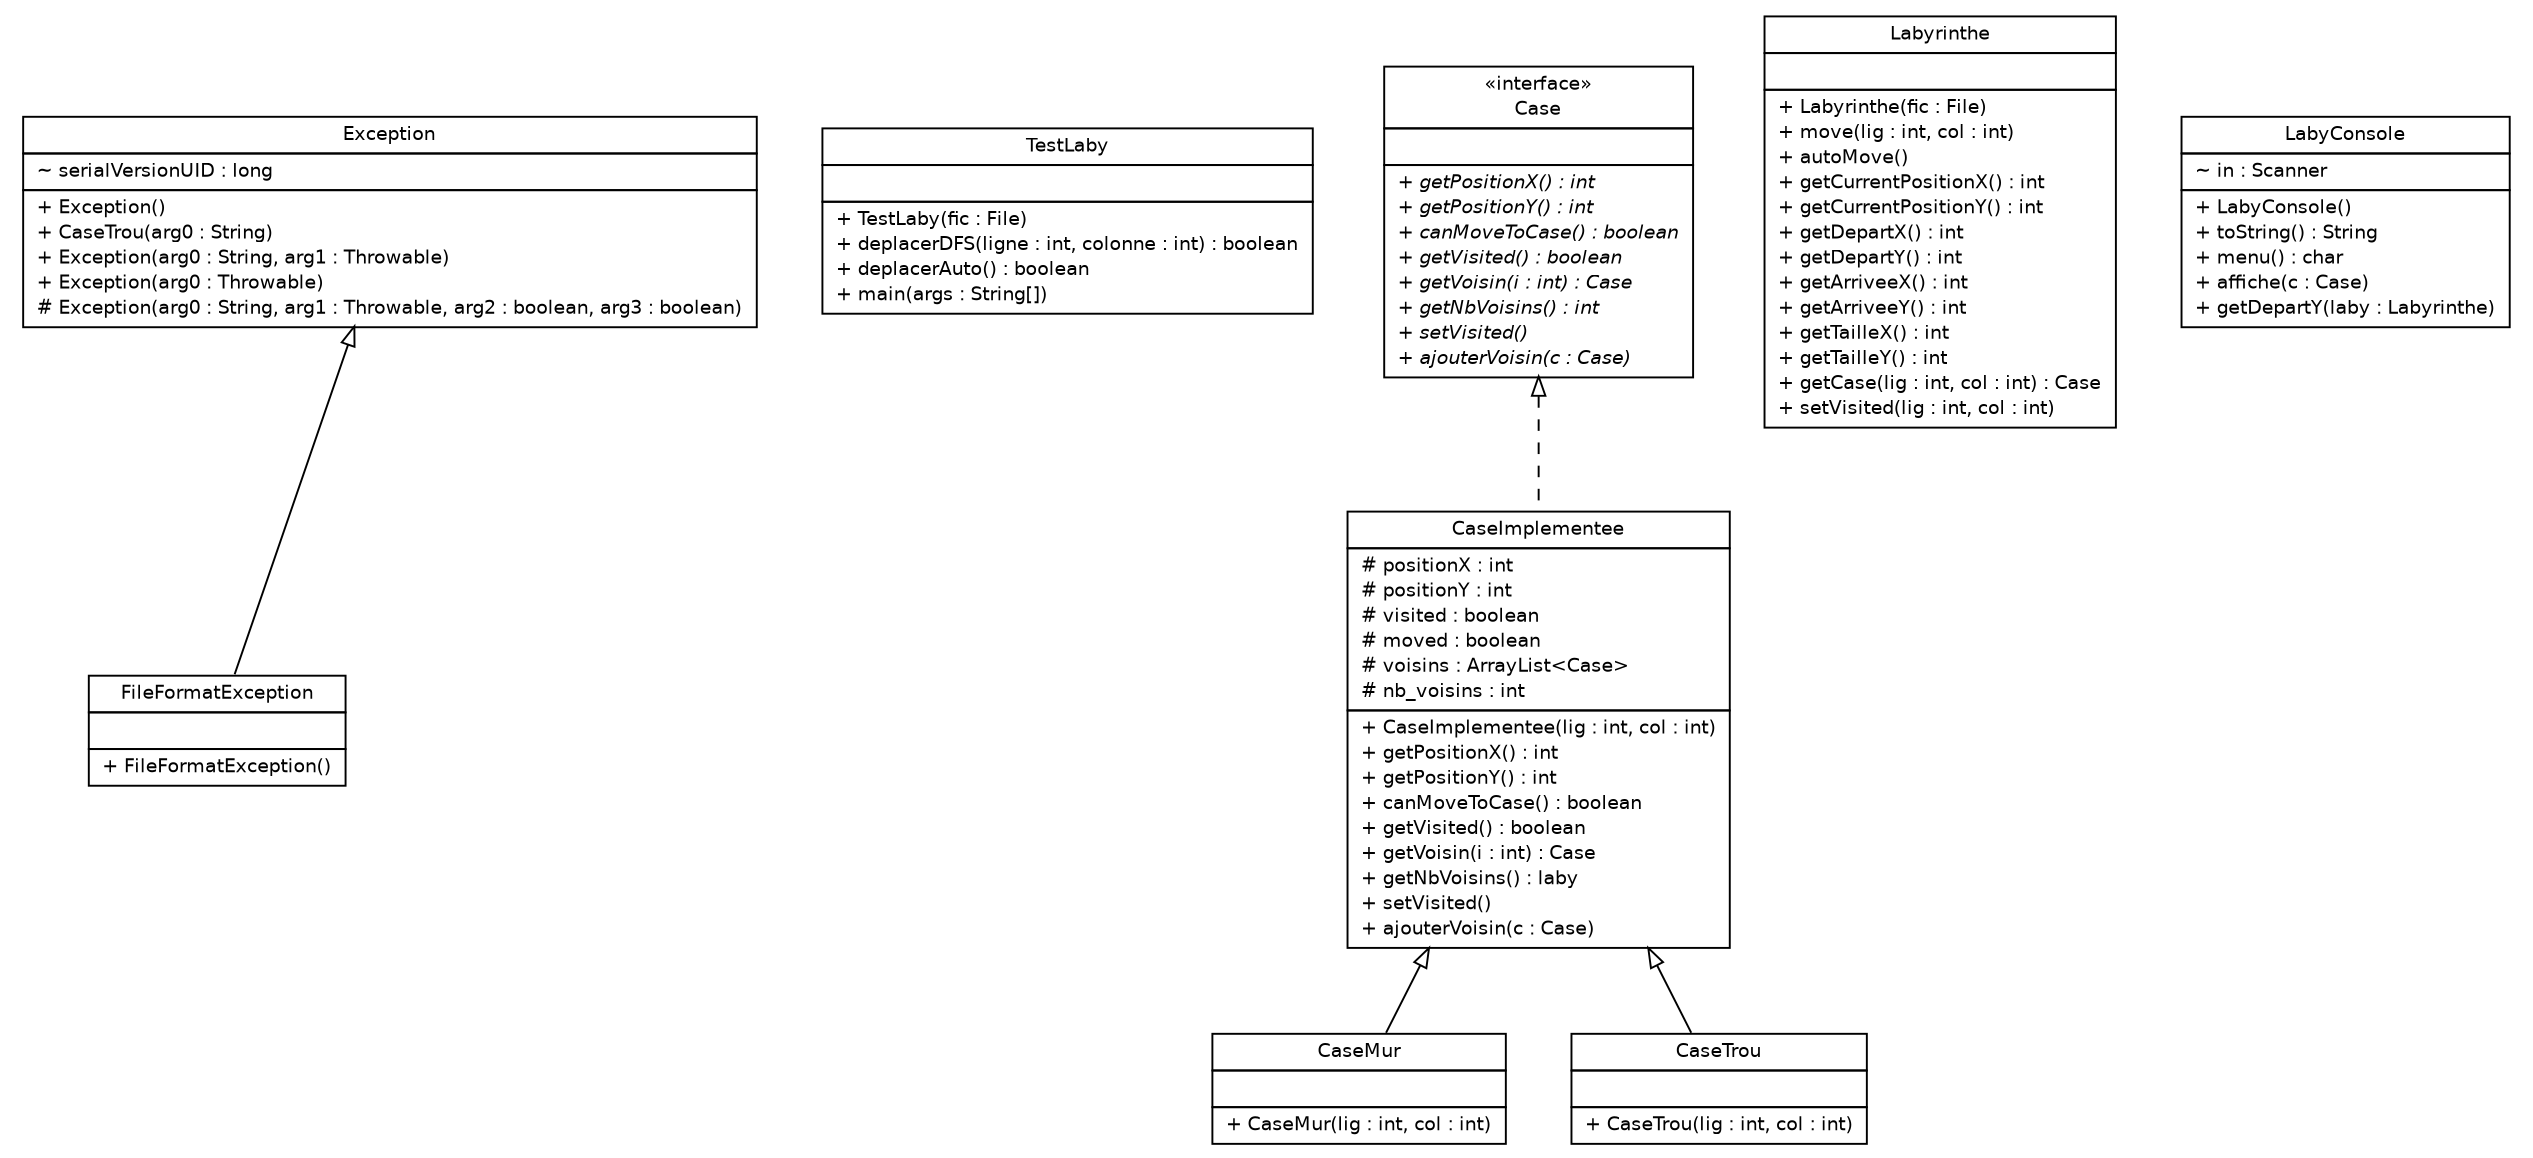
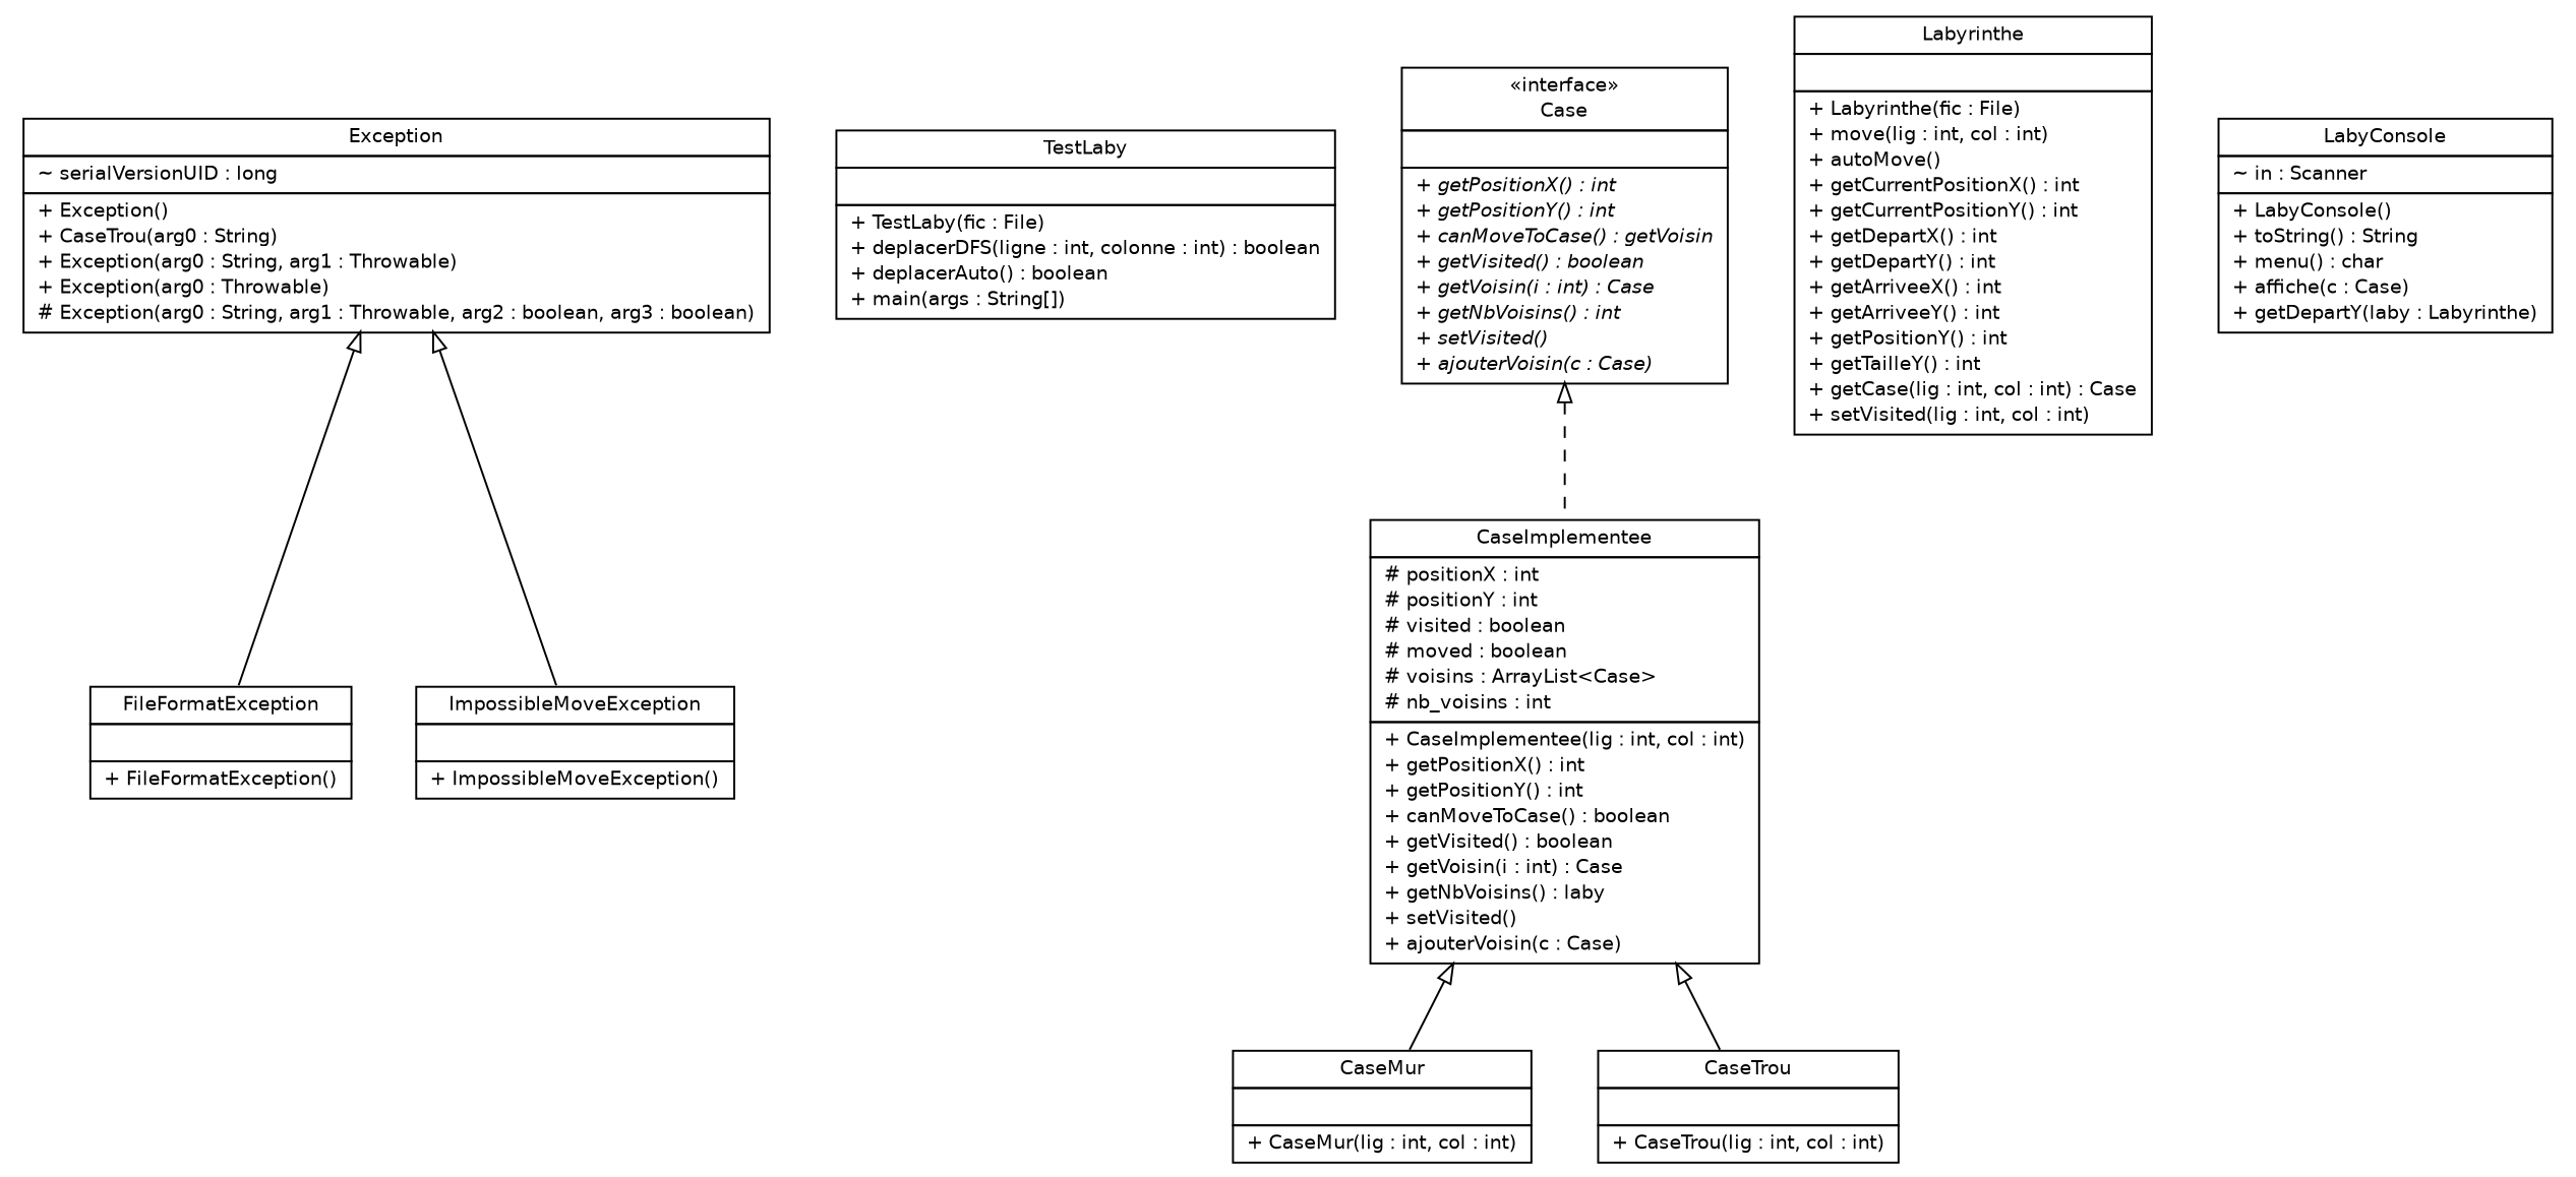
  digraph {
    nodesep=0.25
    ranksep=0.5
    node [fontcolor=black fontname=Helvetica fontsize=10.0 shape=plaintext]
    edge [arrowtail=empty dir=back fontname=Helvetica fontsize=10 headport=p labelfontname=Helvetica labelfontsize=10 tailport=p]
    n1 [label=<<table title="controleur.FileFormatException" border="0" cellborder="1" cellspacing="0" cellpadding="2" port="p"> 		<tr><td><table border="0" cellspacing="0" cellpadding="1"> <tr><td align="center" balign="center"> FileFormatException </td></tr> 		</table></td></tr> 		<tr><td><table border="0" cellspacing="0" cellpadding="1"> <tr><td align="left" balign="left">  </td></tr> 		</table></td></tr> 		<tr><td><table border="0" cellspacing="0" cellpadding="1"> <tr><td align="left" balign="left"> + FileFormatException() </td></tr> 		</table></td></tr> 		</table>>]
+   n2 [label=<<table title="controleur.ImpossibleMoveException" border="0" cellborder="1" cellspacing="0" cellpadding="2" port="p"> 		<tr><td><table border="0" cellspacing="0" cellpadding="1"> <tr><td align="center" balign="center"> ImpossibleMoveException </td></tr> 		</table></td></tr> 		<tr><td><table border="0" cellspacing="0" cellpadding="1"> <tr><td align="left" balign="left">  </td></tr> 		</table></td></tr> 		<tr><td><table border="0" cellspacing="0" cellpadding="1"> <tr><td align="left" balign="left"> + ImpossibleMoveException() </td></tr> 		</table></td></tr> 		</table>>]
    n3 [label=<<table title="controleur.TestLaby" border="0" cellborder="1" cellspacing="0" cellpadding="2" port="p"> 		<tr><td><table border="0" cellspacing="0" cellpadding="1"> <tr><td align="center" balign="center"> TestLaby </td></tr> 		</table></td></tr> 		<tr><td><table border="0" cellspacing="0" cellpadding="1"> <tr><td align="left" balign="left">  </td></tr> 		</table></td></tr> 		<tr><td><table border="0" cellspacing="0" cellpadding="1"> <tr><td align="left" balign="left"> + TestLaby(fic : File) </td></tr> <tr><td align="left" balign="left"> + deplacerDFS(ligne : int, colonne : int) : boolean </td></tr> <tr><td align="left" balign="left"> + deplacerAuto() : boolean </td></tr> <tr><td align="left" balign="left"> + main(args : String[]) </td></tr> 		</table></td></tr> 		</table>>]
-   n4 [label=<<table title="modele.Case" border="0" cellborder="1" cellspacing="0" cellpadding="2" port="p"> 		<tr><td><table border="0" cellspacing="0" cellpadding="1"> <tr><td align="center" balign="center"> &#171;interface&#187; </td></tr> <tr><td align="center" balign="center"> Case </td></tr> 		</table></td></tr> 		<tr><td><table border="0" cellspacing="0" cellpadding="1"> <tr><td align="left" balign="left">  </td></tr> 		</table></td></tr> 		<tr><td><table border="0" cellspacing="0" cellpadding="1"> <tr><td align="left" balign="left"><font face="Helvetica-Oblique" point-size="10.0"> + getPositionX() : int </font></td></tr> <tr><td align="left" balign="left"><font face="Helvetica-Oblique" point-size="10.0"> + getPositionY() : int </font></td></tr> <tr><td align="left" balign="left"><font face="Helvetica-Oblique" point-size="10.0"> + canMoveToCase() : boolean </font></td></tr> <tr><td align="left" balign="left"><font face="Helvetica-Oblique" point-size="10.0"> + getVisited() : boolean </font></td></tr> <tr><td align="left" balign="left"><font face="Helvetica-Oblique" point-size="10.0"> + getVoisin(i : int) : Case </font></td></tr> <tr><td align="left" balign="left"><font face="Helvetica-Oblique" point-size="10.0"> + getNbVoisins() : int </font></td></tr> <tr><td align="left" balign="left"><font face="Helvetica-Oblique" point-size="10.0"> + setVisited() </font></td></tr> <tr><td align="left" balign="left"><font face="Helvetica-Oblique" point-size="10.0"> + ajouterVoisin(c : Case) </font></td></tr> 		</table></td></tr> 		</table>>]
+   n4 [label=<<table title="modele.Case" border="0" cellborder="1" cellspacing="0" cellpadding="2" port="p"> 		<tr><td><table border="0" cellspacing="0" cellpadding="1"> <tr><td align="center" balign="center"> &#171;interface&#187; </td></tr> <tr><td align="center" balign="center"> Case </td></tr> 		</table></td></tr> 		<tr><td><table border="0" cellspacing="0" cellpadding="1"> <tr><td align="left" balign="left">  </td></tr> 		</table></td></tr> 		<tr><td><table border="0" cellspacing="0" cellpadding="1"> <tr><td align="left" balign="left"><font face="Helvetica-Oblique" point-size="10.0"> + getPositionX() : int </font></td></tr> <tr><td align="left" balign="left"><font face="Helvetica-Oblique" point-size="10.0"> + getPositionY() : int </font></td></tr> <tr><td align="left" balign="left"><font face="Helvetica-Oblique" point-size="10.0"> + canMoveToCase() : getVoisin </font></td></tr> <tr><td align="left" balign="left"><font face="Helvetica-Oblique" point-size="10.0"> + getVisited() : boolean </font></td></tr> <tr><td align="left" balign="left"><font face="Helvetica-Oblique" point-size="10.0"> + getVoisin(i : int) : Case </font></td></tr> <tr><td align="left" balign="left"><font face="Helvetica-Oblique" point-size="10.0"> + getNbVoisins() : int </font></td></tr> <tr><td align="left" balign="left"><font face="Helvetica-Oblique" point-size="10.0"> + setVisited() </font></td></tr> <tr><td align="left" balign="left"><font face="Helvetica-Oblique" point-size="10.0"> + ajouterVoisin(c : Case) </font></td></tr> 		</table></td></tr> 		</table>>]
    n5 [label=<<table title="modele.CaseImplementee" border="0" cellborder="1" cellspacing="0" cellpadding="2" port="p"> 		<tr><td><table border="0" cellspacing="0" cellpadding="1"> <tr><td align="center" balign="center"> CaseImplementee </td></tr> 		</table></td></tr> 		<tr><td><table border="0" cellspacing="0" cellpadding="1"> <tr><td align="left" balign="left"> # positionX : int </td></tr> <tr><td align="left" balign="left"> # positionY : int </td></tr> <tr><td align="left" balign="left"> # visited : boolean </td></tr> <tr><td align="left" balign="left"> # moved : boolean </td></tr> <tr><td align="left" balign="left"> # voisins : ArrayList&lt;Case&gt; </td></tr> <tr><td align="left" balign="left"> # nb_voisins : int </td></tr> 		</table></td></tr> 		<tr><td><table border="0" cellspacing="0" cellpadding="1"> <tr><td align="left" balign="left"> + CaseImplementee(lig : int, col : int) </td></tr> <tr><td align="left" balign="left"> + getPositionX() : int </td></tr> <tr><td align="left" balign="left"> + getPositionY() : int </td></tr> <tr><td align="left" balign="left"> + canMoveToCase() : boolean </td></tr> <tr><td align="left" balign="left"> + getVisited() : boolean </td></tr> <tr><td align="left" balign="left"> + getVoisin(i : int) : Case </td></tr> <tr><td align="left" balign="left"> + getNbVoisins() : laby </td></tr> <tr><td align="left" balign="left"> + setVisited() </td></tr> <tr><td align="left" balign="left"> + ajouterVoisin(c : Case) </td></tr> 		</table></td></tr> 		</table>>]
    n6 [label=<<table title="modele.CaseMur" border="0" cellborder="1" cellspacing="0" cellpadding="2" port="p"> 		<tr><td><table border="0" cellspacing="0" cellpadding="1"> <tr><td align="center" balign="center"> CaseMur </td></tr> 		</table></td></tr> 		<tr><td><table border="0" cellspacing="0" cellpadding="1"> <tr><td align="left" balign="left">  </td></tr> 		</table></td></tr> 		<tr><td><table border="0" cellspacing="0" cellpadding="1"> <tr><td align="left" balign="left"> + CaseMur(lig : int, col : int) </td></tr> 		</table></td></tr> 		</table>>]
    n7 [label=<<table title="modele.CaseTrou" border="0" cellborder="1" cellspacing="0" cellpadding="2" port="p"> 		<tr><td><table border="0" cellspacing="0" cellpadding="1"> <tr><td align="center" balign="center"> CaseTrou </td></tr> 		</table></td></tr> 		<tr><td><table border="0" cellspacing="0" cellpadding="1"> <tr><td align="left" balign="left">  </td></tr> 		</table></td></tr> 		<tr><td><table border="0" cellspacing="0" cellpadding="1"> <tr><td align="left" balign="left"> + CaseTrou(lig : int, col : int) </td></tr> 		</table></td></tr> 		</table>>]
-   n8 [label=<<table title="modele.Labyrinthe" border="0" cellborder="1" cellspacing="0" cellpadding="2" port="p"> 		<tr><td><table border="0" cellspacing="0" cellpadding="1"> <tr><td align="center" balign="center"> Labyrinthe </td></tr> 		</table></td></tr> 		<tr><td><table border="0" cellspacing="0" cellpadding="1"> <tr><td align="left" balign="left">  </td></tr> 		</table></td></tr> 		<tr><td><table border="0" cellspacing="0" cellpadding="1"> <tr><td align="left" balign="left"> + Labyrinthe(fic : File) </td></tr> <tr><td align="left" balign="left"> + move(lig : int, col : int) </td></tr> <tr><td align="left" balign="left"> + autoMove() </td></tr> <tr><td align="left" balign="left"> + getCurrentPositionX() : int </td></tr> <tr><td align="left" balign="left"> + getCurrentPositionY() : int </td></tr> <tr><td align="left" balign="left"> + getDepartX() : int </td></tr> <tr><td align="left" balign="left"> + getDepartY() : int </td></tr> <tr><td align="left" balign="left"> + getArriveeX() : int </td></tr> <tr><td align="left" balign="left"> + getArriveeY() : int </td></tr> <tr><td align="left" balign="left"> + getTailleX() : int </td></tr> <tr><td align="left" balign="left"> + getTailleY() : int </td></tr> <tr><td align="left" balign="left"> + getCase(lig : int, col : int) : Case </td></tr> <tr><td align="left" balign="left"> + setVisited(lig : int, col : int) </td></tr> 		</table></td></tr> 		</table>>]
+   n8 [label=<<table title="modele.Labyrinthe" border="0" cellborder="1" cellspacing="0" cellpadding="2" port="p"> 		<tr><td><table border="0" cellspacing="0" cellpadding="1"> <tr><td align="center" balign="center"> Labyrinthe </td></tr> 		</table></td></tr> 		<tr><td><table border="0" cellspacing="0" cellpadding="1"> <tr><td align="left" balign="left">  </td></tr> 		</table></td></tr> 		<tr><td><table border="0" cellspacing="0" cellpadding="1"> <tr><td align="left" balign="left"> + Labyrinthe(fic : File) </td></tr> <tr><td align="left" balign="left"> + move(lig : int, col : int) </td></tr> <tr><td align="left" balign="left"> + autoMove() </td></tr> <tr><td align="left" balign="left"> + getCurrentPositionX() : int </td></tr> <tr><td align="left" balign="left"> + getCurrentPositionY() : int </td></tr> <tr><td align="left" balign="left"> + getDepartX() : int </td></tr> <tr><td align="left" balign="left"> + getDepartY() : int </td></tr> <tr><td align="left" balign="left"> + getArriveeX() : int </td></tr> <tr><td align="left" balign="left"> + getArriveeY() : int </td></tr> <tr><td align="left" balign="left"> + getPositionY() : int </td></tr> <tr><td align="left" balign="left"> + getTailleY() : int </td></tr> <tr><td align="left" balign="left"> + getCase(lig : int, col : int) : Case </td></tr> <tr><td align="left" balign="left"> + setVisited(lig : int, col : int) </td></tr> 		</table></td></tr> 		</table>>]
    n9 [label=<<table title="vue.LabyConsole" border="0" cellborder="1" cellspacing="0" cellpadding="2" port="p"> 		<tr><td><table border="0" cellspacing="0" cellpadding="1"> <tr><td align="center" balign="center"> LabyConsole </td></tr> 		</table></td></tr> 		<tr><td><table border="0" cellspacing="0" cellpadding="1"> <tr><td align="left" balign="left"> ~ in : Scanner </td></tr> 		</table></td></tr> 		<tr><td><table border="0" cellspacing="0" cellpadding="1"> <tr><td align="left" balign="left"> + LabyConsole() </td></tr> <tr><td align="left" balign="left"> + toString() : String </td></tr> <tr><td align="left" balign="left"> + menu() : char </td></tr> <tr><td align="left" balign="left"> + affiche(c : Case) </td></tr> <tr><td align="left" balign="left"> + getDepartY(laby : Labyrinthe) </td></tr> 		</table></td></tr> 		</table>>]
    n10 [label=<<table title="java.lang.Exception" border="0" cellborder="1" cellspacing="0" cellpadding="2" port="p" href="http://java.sun.com/j2se/1.4.2/docs/api/java/lang/Exception.html"> 		<tr><td><table border="0" cellspacing="0" cellpadding="1"> <tr><td align="center" balign="center"> Exception </td></tr> 		</table></td></tr> 		<tr><td><table border="0" cellspacing="0" cellpadding="1"> <tr><td align="left" balign="left"> ~ serialVersionUID : long </td></tr> 		</table></td></tr> 		<tr><td><table border="0" cellspacing="0" cellpadding="1"> <tr><td align="left" balign="left"> + Exception() </td></tr> <tr><td align="left" balign="left"> + CaseTrou(arg0 : String) </td></tr> <tr><td align="left" balign="left"> + Exception(arg0 : String, arg1 : Throwable) </td></tr> <tr><td align="left" balign="left"> + Exception(arg0 : Throwable) </td></tr> <tr><td align="left" balign="left"> # Exception(arg0 : String, arg1 : Throwable, arg2 : boolean, arg3 : boolean) </td></tr> 		</table></td></tr> 		</table>>]
    n4 -> n5 [style=dashed]
    n5 -> n6
    n5 -> n7
    n10 -> n1
+   n10 -> n2
  }
